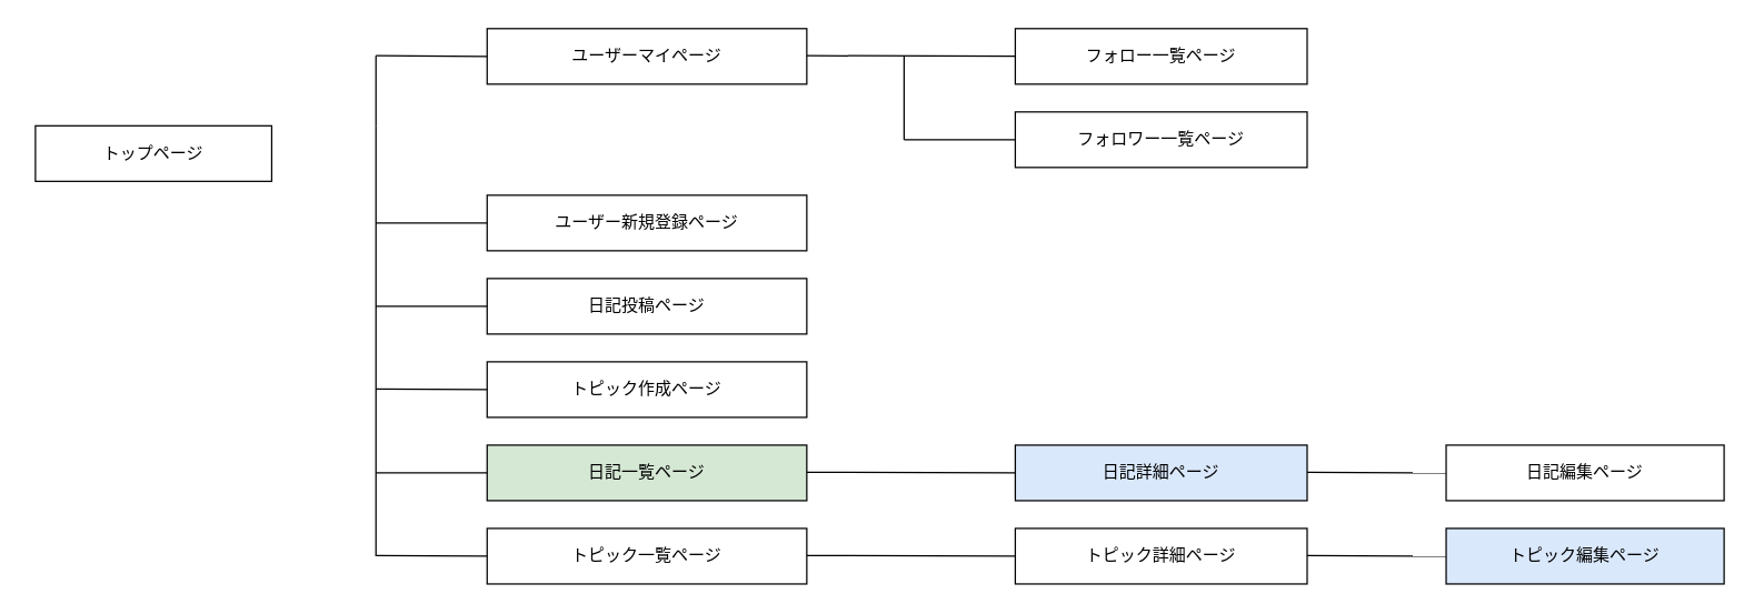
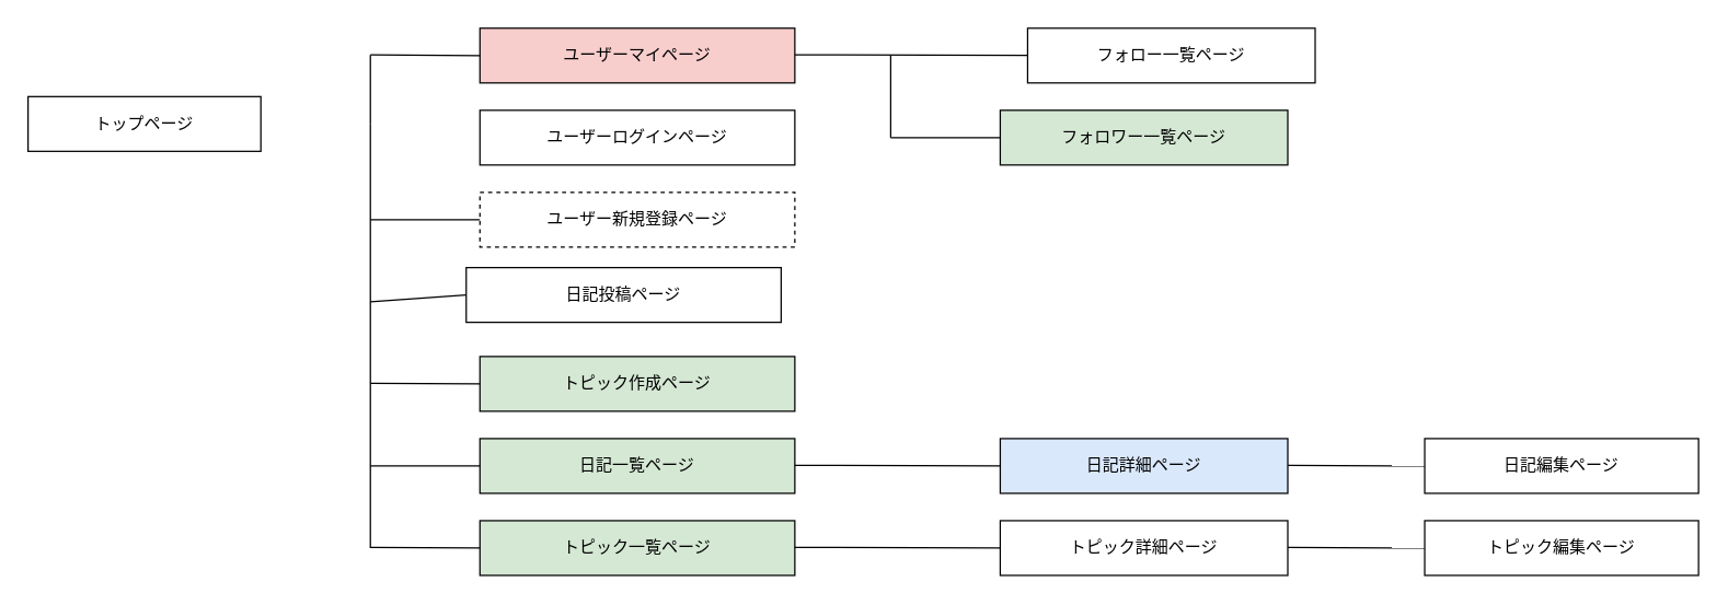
  <mxCell id="0" />
  <mxCell id="1" parent="0" />
- <mxCell id="2" value="トップページ" style="whiteSpace=wrap;html=1;align=center;" vertex="1" parent="1"><mxGeometry x="25" y="90" width="170" height="40" as="geometry" /></mxCell>
- <mxCell id="3" value="トピック作成ページ" style="whiteSpace=wrap;html=1;align=center;" vertex="1" parent="1"><mxGeometry x="350" y="260" width="230" height="40" as="geometry" /></mxCell>
- <mxCell id="4" value="ユーザー新規登録ページ" style="whiteSpace=wrap;html=1;align=center;" vertex="1" parent="1"><mxGeometry x="350" y="140" width="230" height="40" as="geometry" /></mxCell>
- <mxCell id="5" value="日記投稿ページ" style="whiteSpace=wrap;html=1;align=center;" vertex="1" parent="1"><mxGeometry x="350" y="200" width="230" height="40" as="geometry" /></mxCell>
- <mxCell id="7" value="トピック一覧ページ" style="whiteSpace=wrap;html=1;align=center;" vertex="1" parent="1"><mxGeometry x="350" y="380" width="230" height="40" as="geometry" /></mxCell>
+ <mxCell id="2" value="トップページ" style="whiteSpace=wrap;html=1;align=center;" vertex="1" parent="1"><mxGeometry x="20" y="70" width="170" height="40" as="geometry" /></mxCell>
+ <mxCell id="3" value="トピック作成ページ" style="whiteSpace=wrap;html=1;align=center;fillColor=#d5e8d4;" vertex="1" parent="1"><mxGeometry x="350" y="260" width="230" height="40" as="geometry" /></mxCell>
+ <mxCell id="4" value="ユーザー新規登録ページ" style="whiteSpace=wrap;html=1;align=center;dashed=1;" vertex="1" parent="1"><mxGeometry x="350" y="140" width="230" height="40" as="geometry" /></mxCell>
+ <mxCell id="5" value="日記投稿ページ" style="whiteSpace=wrap;html=1;align=center;" vertex="1" parent="1"><mxGeometry x="340" y="195" width="230" height="40" as="geometry" /></mxCell>
+ <mxCell id="6" value="ユーザーログインページ" style="whiteSpace=wrap;html=1;align=center;" vertex="1" parent="1"><mxGeometry x="350" y="80" width="230" height="40" as="geometry" /></mxCell>
+ <mxCell id="7" value="トピック一覧ページ" style="whiteSpace=wrap;html=1;align=center;fillColor=#d5e8d4;" vertex="1" parent="1"><mxGeometry x="350" y="380" width="230" height="40" as="geometry" /></mxCell>
  <mxCell id="8" value="日記一覧ページ" style="whiteSpace=wrap;html=1;align=center;fillColor=#d5e8d4;" vertex="1" parent="1"><mxGeometry x="350" y="320" width="230" height="40" as="geometry" /></mxCell>
  <mxCell id="9" style="edgeStyle=none;html=1;entryX=0.704;entryY=1.075;entryDx=0;entryDy=0;entryPerimeter=0;" edge="1" parent="1" target="3"><mxGeometry relative="1" as="geometry"><mxPoint x="512" y="303" as="sourcePoint" /><mxPoint x="490" y="290" as="targetPoint" /><Array as="points"><mxPoint x="512" y="303" /></Array></mxGeometry></mxCell>
  <mxCell id="10" value="" style="endArrow=none;html=1;rounded=0;elbow=vertical;" edge="1" parent="1"><mxGeometry relative="1" as="geometry"><mxPoint x="270" y="90" as="sourcePoint" /><mxPoint x="270" y="400" as="targetPoint" /><Array as="points"><mxPoint x="270" y="250" /></Array></mxGeometry></mxCell>
  <mxCell id="11" value="" style="endArrow=none;html=1;rounded=0;elbow=vertical;exitX=0;exitY=0.5;exitDx=0;exitDy=0;" edge="1" parent="1" source="4"><mxGeometry relative="1" as="geometry"><mxPoint x="90" y="250" as="sourcePoint" /><mxPoint x="270" y="160" as="targetPoint" /><Array as="points" /></mxGeometry></mxCell>
  <mxCell id="12" value="" style="resizable=0;html=1;align=right;verticalAlign=bottom;" connectable="0" vertex="1" parent="11"><mxGeometry x="1" relative="1" as="geometry" /></mxCell>
  <mxCell id="13" value="" style="endArrow=none;html=1;rounded=0;elbow=vertical;" edge="1" parent="1"><mxGeometry relative="1" as="geometry"><mxPoint x="270" y="279.5" as="sourcePoint" /><mxPoint x="350" y="280" as="targetPoint" /></mxGeometry></mxCell>
  <mxCell id="14" value="" style="resizable=0;html=1;align=right;verticalAlign=bottom;" connectable="0" vertex="1" parent="13"><mxGeometry x="1" relative="1" as="geometry" /></mxCell>
  <mxCell id="15" value="" style="endArrow=none;html=1;rounded=0;elbow=vertical;exitX=0;exitY=0.5;exitDx=0;exitDy=0;" edge="1" parent="1" source="5"><mxGeometry relative="1" as="geometry"><mxPoint x="90" y="250" as="sourcePoint" /><mxPoint x="270" y="220" as="targetPoint" /></mxGeometry></mxCell>
  <mxCell id="16" value="" style="resizable=0;html=1;align=right;verticalAlign=bottom;" connectable="0" vertex="1" parent="15"><mxGeometry x="1" relative="1" as="geometry" /></mxCell>
  <mxCell id="17" value="" style="endArrow=none;html=1;rounded=0;elbow=vertical;" edge="1" parent="1"><mxGeometry relative="1" as="geometry"><mxPoint x="270" y="340" as="sourcePoint" /><mxPoint x="350" y="340" as="targetPoint" /></mxGeometry></mxCell>
  <mxCell id="18" value="" style="resizable=0;html=1;align=right;verticalAlign=bottom;" connectable="0" vertex="1" parent="17"><mxGeometry x="1" relative="1" as="geometry" /></mxCell>
  <mxCell id="19" value="" style="endArrow=none;html=1;rounded=0;elbow=vertical;" edge="1" parent="1"><mxGeometry relative="1" as="geometry"><mxPoint x="270" y="399.5" as="sourcePoint" /><mxPoint x="350" y="400" as="targetPoint" /></mxGeometry></mxCell>
  <mxCell id="20" value="" style="resizable=0;html=1;align=right;verticalAlign=bottom;" connectable="0" vertex="1" parent="19"><mxGeometry x="1" relative="1" as="geometry" /></mxCell>
- <mxCell id="21" value="ユーザーマイページ" style="whiteSpace=wrap;html=1;align=center;" vertex="1" parent="1"><mxGeometry x="350" y="20" width="230" height="40" as="geometry" /></mxCell>
+ <mxCell id="21" value="ユーザーマイページ" style="whiteSpace=wrap;html=1;align=center;fillColor=#f8cecc;" vertex="1" parent="1"><mxGeometry x="350" y="20" width="230" height="40" as="geometry" /></mxCell>
  <mxCell id="22" value="" style="endArrow=none;html=1;rounded=0;elbow=vertical;" edge="1" parent="1" target="28"><mxGeometry relative="1" as="geometry"><mxPoint x="580" y="39.5" as="sourcePoint" /><mxPoint x="640" y="40" as="targetPoint" /></mxGeometry></mxCell>
  <mxCell id="23" value="" style="resizable=0;html=1;align=right;verticalAlign=bottom;" connectable="0" vertex="1" parent="22"><mxGeometry x="1" relative="1" as="geometry" /></mxCell>
  <mxCell id="24" value="" style="endArrow=none;html=1;rounded=0;elbow=vertical;" edge="1" parent="1"><mxGeometry relative="1" as="geometry"><mxPoint x="270" y="39.5" as="sourcePoint" /><mxPoint x="270" y="90" as="targetPoint" /></mxGeometry></mxCell>
  <mxCell id="25" value="" style="resizable=0;html=1;align=right;verticalAlign=bottom;" connectable="0" vertex="1" parent="24"><mxGeometry x="1" relative="1" as="geometry" /></mxCell>
  <mxCell id="26" value="" style="endArrow=none;html=1;rounded=0;elbow=vertical;" edge="1" parent="1"><mxGeometry relative="1" as="geometry"><mxPoint x="270" y="39.5" as="sourcePoint" /><mxPoint x="350" y="40" as="targetPoint" /></mxGeometry></mxCell>
  <mxCell id="27" value="" style="resizable=0;html=1;align=right;verticalAlign=bottom;" connectable="0" vertex="1" parent="26"><mxGeometry x="1" relative="1" as="geometry" /></mxCell>
- <mxCell id="28" value="フォロー一覧ページ" style="whiteSpace=wrap;html=1;align=center;" vertex="1" parent="1"><mxGeometry x="730" y="20" width="210" height="40" as="geometry" /></mxCell>
+ <mxCell id="28" value="フォロー一覧ページ" style="whiteSpace=wrap;html=1;align=center;" vertex="1" parent="1"><mxGeometry x="750" y="20" width="210" height="40" as="geometry" /></mxCell>
  <mxCell id="29" value="" style="endArrow=none;html=1;rounded=0;elbow=vertical;" edge="1" parent="1"><mxGeometry relative="1" as="geometry"><mxPoint x="650" y="40" as="sourcePoint" /><mxPoint x="650" y="100" as="targetPoint" /></mxGeometry></mxCell>
  <mxCell id="30" value="" style="resizable=0;html=1;align=right;verticalAlign=bottom;" connectable="0" vertex="1" parent="29"><mxGeometry x="1" relative="1" as="geometry" /></mxCell>
- <mxCell id="31" value="フォロワー一覧ページ" style="whiteSpace=wrap;html=1;align=center;" vertex="1" parent="1"><mxGeometry x="730" y="80" width="210" height="40" as="geometry" /></mxCell>
+ <mxCell id="31" value="フォロワー一覧ページ" style="whiteSpace=wrap;html=1;align=center;fillColor=#d5e8d4;" vertex="1" parent="1"><mxGeometry x="730" y="80" width="210" height="40" as="geometry" /></mxCell>
  <mxCell id="32" value="" style="endArrow=none;html=1;rounded=0;elbow=vertical;entryX=0;entryY=0.5;entryDx=0;entryDy=0;" edge="1" parent="1" target="31"><mxGeometry relative="1" as="geometry"><mxPoint x="650" y="100" as="sourcePoint" /><mxPoint x="720" y="100" as="targetPoint" /></mxGeometry></mxCell>
  <mxCell id="33" value="" style="resizable=0;html=1;align=right;verticalAlign=bottom;" connectable="0" vertex="1" parent="32"><mxGeometry x="1" relative="1" as="geometry" /></mxCell>
  <mxCell id="34" value="日記詳細ページ" style="whiteSpace=wrap;html=1;align=center;fillColor=#dae8fc;" vertex="1" parent="1"><mxGeometry x="730" y="320" width="210" height="40" as="geometry" /></mxCell>
  <mxCell id="35" value="トピック詳細ページ" style="whiteSpace=wrap;html=1;align=center;" vertex="1" parent="1"><mxGeometry x="730" y="380" width="210" height="40" as="geometry" /></mxCell>
- <mxCell id="36" value="トピック編集ページ" style="whiteSpace=wrap;html=1;align=center;fillColor=#dae8fc;" vertex="1" parent="1"><mxGeometry x="1040" y="380" width="200" height="40" as="geometry" /></mxCell>
+ <mxCell id="36" value="トピック編集ページ" style="whiteSpace=wrap;html=1;align=center;" vertex="1" parent="1"><mxGeometry x="1040" y="380" width="200" height="40" as="geometry" /></mxCell>
  <mxCell id="37" value="日記編集ページ" style="whiteSpace=wrap;html=1;align=center;" vertex="1" parent="1"><mxGeometry x="1040" y="320" width="200" height="40" as="geometry" /></mxCell>
  <mxCell id="38" value="" style="endArrow=none;html=1;rounded=0;elbow=vertical;" edge="1" parent="1"><mxGeometry relative="1" as="geometry"><mxPoint x="940" y="339.5" as="sourcePoint" /><mxPoint x="1040" y="340" as="targetPoint" /></mxGeometry></mxCell>
  <mxCell id="39" value="" style="resizable=0;html=1;align=right;verticalAlign=bottom;" connectable="0" vertex="1" parent="38"><mxGeometry x="1" relative="1" as="geometry" /></mxCell>
  <mxCell id="40" value="" style="endArrow=none;html=1;rounded=0;elbow=vertical;entryX=0;entryY=0.5;entryDx=0;entryDy=0;" edge="1" parent="1" target="36"><mxGeometry relative="1" as="geometry"><mxPoint x="940" y="399.5" as="sourcePoint" /><mxPoint x="1100" y="399.5" as="targetPoint" /></mxGeometry></mxCell>
  <mxCell id="41" value="" style="resizable=0;html=1;align=right;verticalAlign=bottom;" connectable="0" vertex="1" parent="40"><mxGeometry x="1" relative="1" as="geometry" /></mxCell>
  <mxCell id="42" value="" style="endArrow=none;html=1;rounded=0;elbow=vertical;" edge="1" parent="1"><mxGeometry relative="1" as="geometry"><mxPoint x="580" y="339.5" as="sourcePoint" /><mxPoint x="730" y="340" as="targetPoint" /></mxGeometry></mxCell>
  <mxCell id="43" value="" style="endArrow=none;html=1;rounded=0;elbow=vertical;" edge="1" parent="1"><mxGeometry relative="1" as="geometry"><mxPoint x="580" y="399.5" as="sourcePoint" /><mxPoint x="730" y="400" as="targetPoint" /></mxGeometry></mxCell>
  <mxCell id="44" value="" style="resizable=0;html=1;align=right;verticalAlign=bottom;" connectable="0" vertex="1" parent="43"><mxGeometry x="1" relative="1" as="geometry" /></mxCell>
